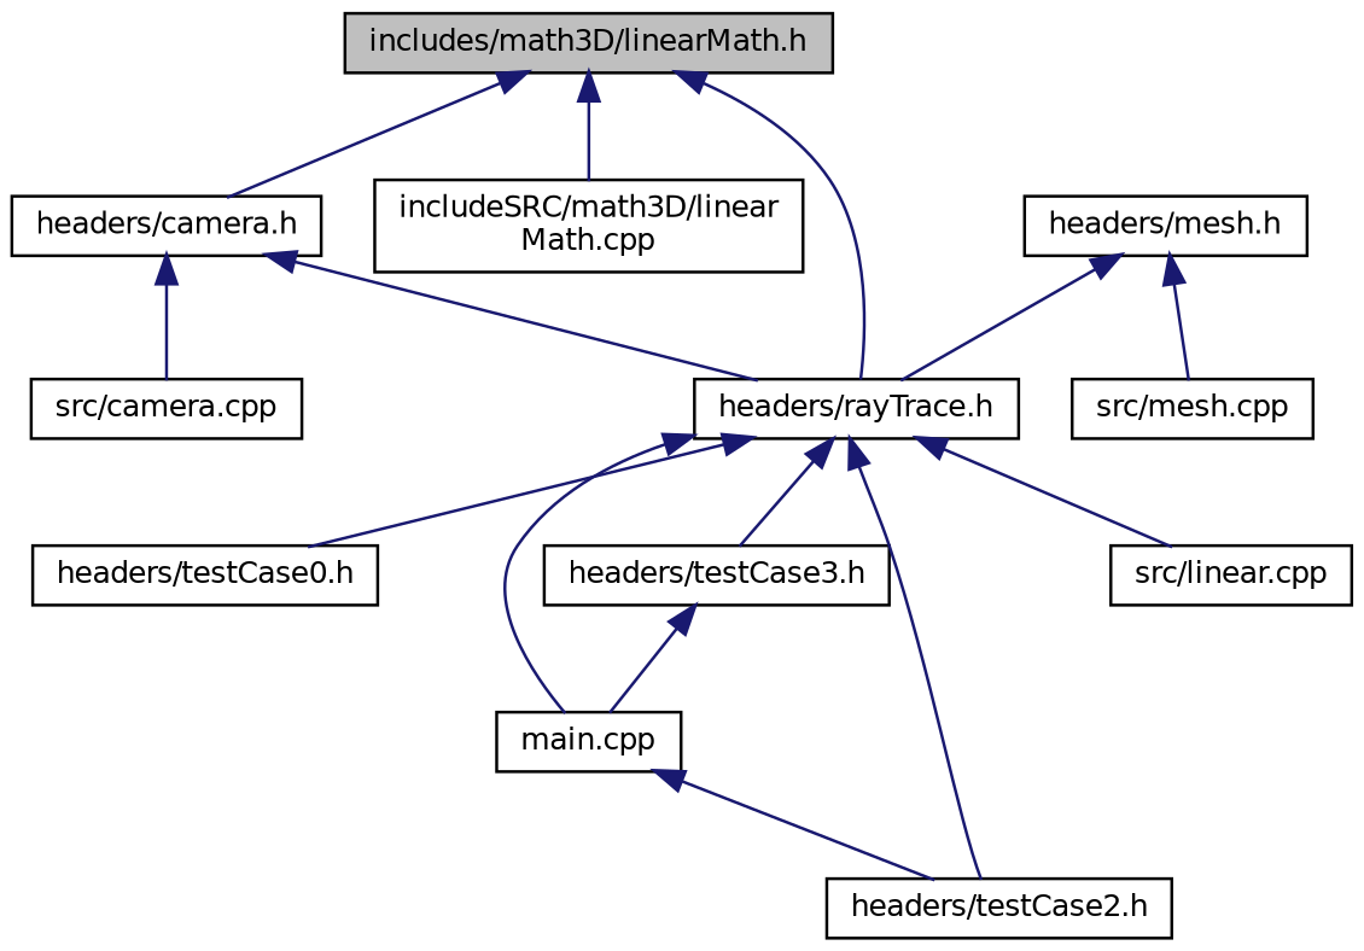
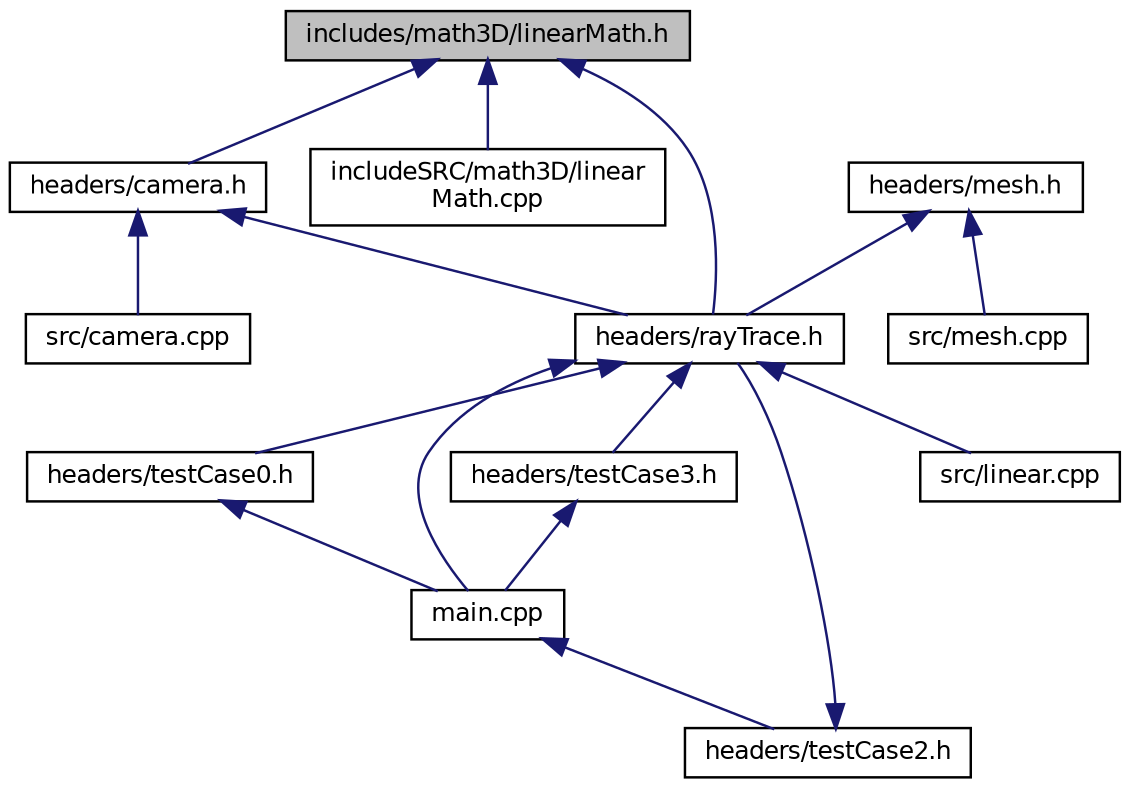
  digraph {
    fontname="DejaVu Sans"
    node [color=black fillcolor=white fontname="DejaVu Sans" fontsize=10 shape=record style=filled]
    edge [color=midnightblue dir=back fontname="DejaVu Sans" fontsize=10 labelfontname=Helvetica labelfontsize=10 style=solid]
    n1 [fillcolor=grey75 fontcolor=black height=0.2 label="includes/math3D/linearMath.h" width=0.4]
    n2 [height=0.2 label="headers/camera.h" width=0.4]
    n3 [height=0.2 label="includeSRC/math3D/linear\lMath.cpp" width=0.4]
    n4 [height=0.2 label="headers/rayTrace.h" width=0.4]
    n5 [height=0.2 label="src/camera.cpp" width=0.4]
    n6 [height=0.2 label="headers/mesh.h" width=0.4]
    n7 [height=0.2 label="src/mesh.cpp" width=0.4]
    n8 [height=0.2 label="headers/testCase0.h" width=0.4]
    n9 [height=0.2 label="main.cpp" width=0.4]
    n10 [height=0.2 label="headers/testCase3.h" width=0.4]
    n11 [height=0.2 label="headers/testCase2.h" width=0.4]
    n12 [height=0.2 label="src/linear.cpp" width=0.4]
    n1 -> n2
    n1 -> n3
    n1 -> n4
    n2 -> n4
    n2 -> n5
    n4 -> n8
    n4 -> n9
    n4 -> n10
-   n4 -> n11
+   n11 -> n4
    n4 -> n12
    n6 -> n4
    n6 -> n7
+   n8 -> n9
    n9 -> n11
    n10 -> n9
  }
